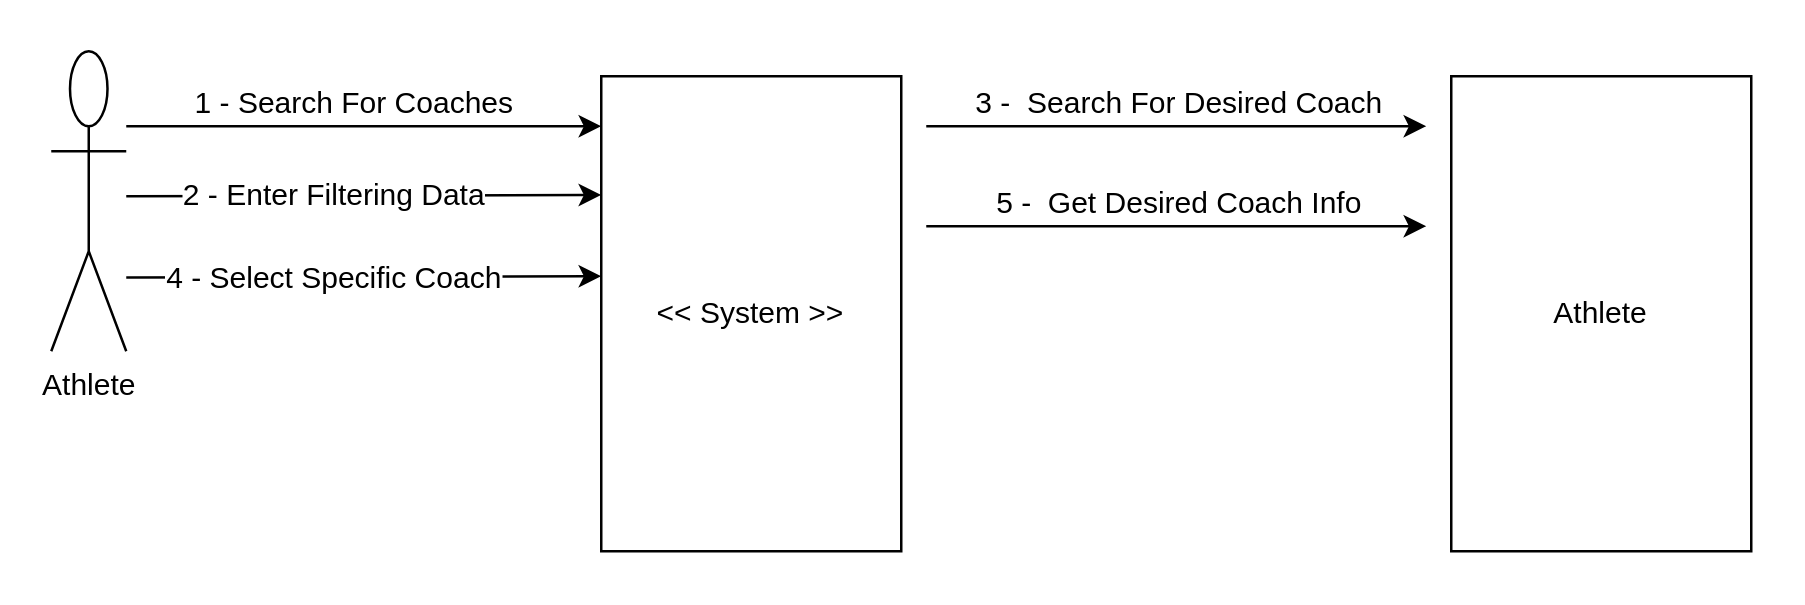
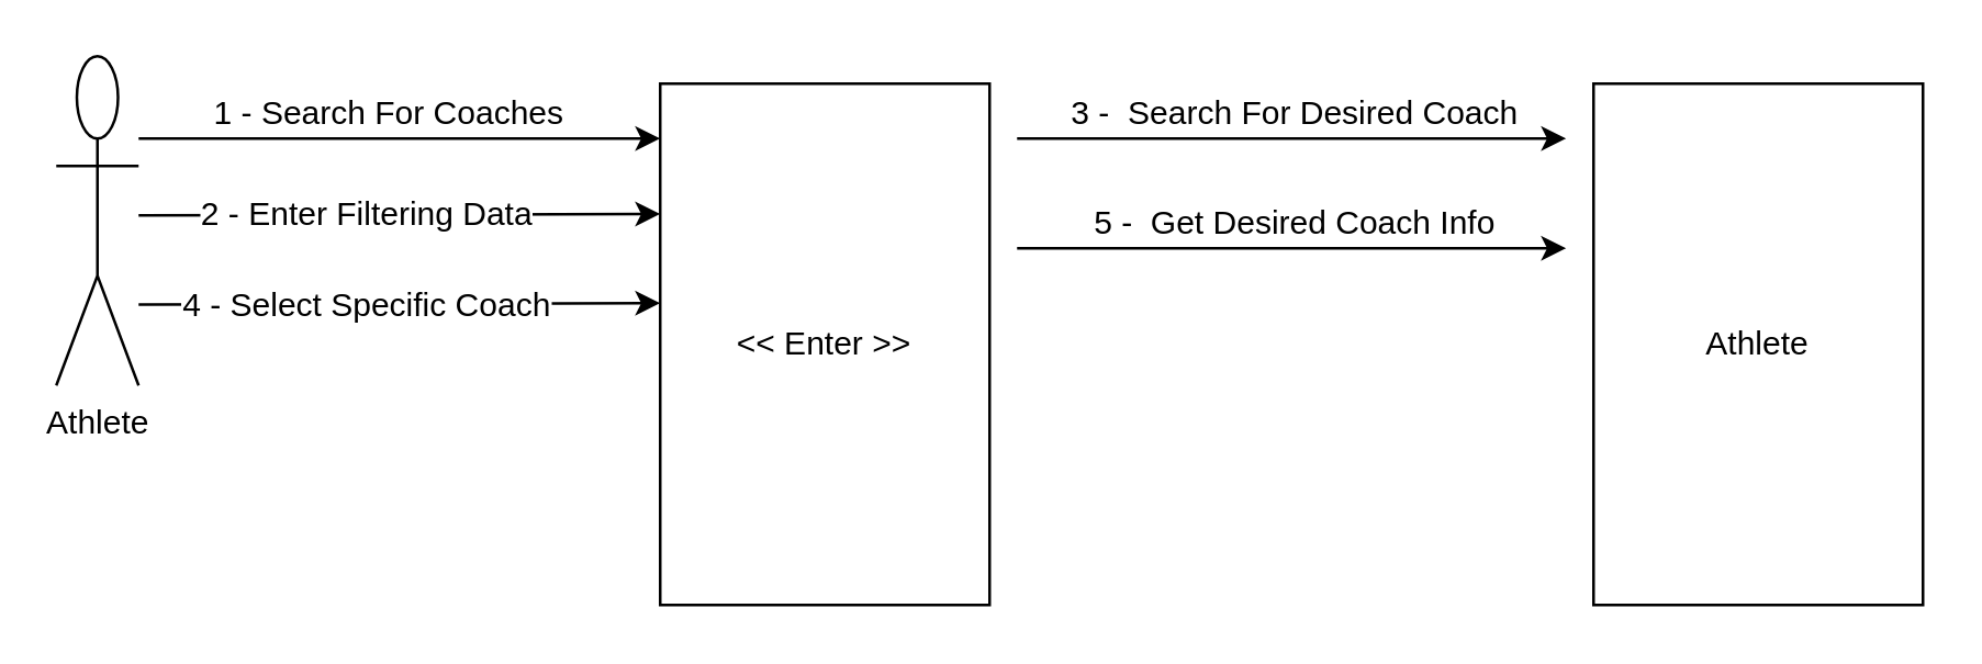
  <mxCell id="0" />
  <mxCell id="1" parent="0" />
  <mxCell id="2" style="edgeStyle=orthogonalEdgeStyle;rounded=0;orthogonalLoop=1;jettySize=auto;html=1;" parent="1" source="4" edge="1"><mxGeometry relative="1" as="geometry"><mxPoint x="240" y="50" as="targetPoint" /><Array as="points"><mxPoint x="130" y="50" /><mxPoint x="130" y="50" /></Array></mxGeometry></mxCell>
  <mxCell id="3" value="1 - Search For Coaches" style="text;html=1;align=center;verticalAlign=middle;resizable=0;points=[];;labelBackgroundColor=#ffffff;" parent="2" vertex="1" connectable="0"><mxGeometry x="0.124" relative="1" as="geometry"><mxPoint x="-17" y="-10" as="offset" /></mxGeometry></mxCell>
  <mxCell id="4" value="Athlete" style="shape=umlActor;verticalLabelPosition=bottom;labelBackgroundColor=#ffffff;verticalAlign=top;html=1;outlineConnect=0;" parent="1" vertex="1"><mxGeometry x="20" y="20" width="30" height="120" as="geometry" /></mxCell>
  <mxCell id="5" style="edgeStyle=orthogonalEdgeStyle;rounded=0;orthogonalLoop=1;jettySize=auto;html=1;" parent="1" edge="1"><mxGeometry relative="1" as="geometry"><mxPoint x="570" y="50" as="targetPoint" /><mxPoint x="370" y="50" as="sourcePoint" /><Array as="points"><mxPoint x="460" y="50" /><mxPoint x="460" y="50" /></Array></mxGeometry></mxCell>
  <mxCell id="6" value="3 -&amp;nbsp; Search For Desired Coach" style="text;html=1;align=center;verticalAlign=middle;resizable=0;points=[];;labelBackgroundColor=#ffffff;" parent="5" vertex="1" connectable="0"><mxGeometry x="0.2" y="6" relative="1" as="geometry"><mxPoint x="-20" y="-4" as="offset" /></mxGeometry></mxCell>
- <mxCell id="7" value="&amp;lt;&amp;lt; System &amp;gt;&amp;gt;" style="rounded=0;whiteSpace=wrap;html=1;" parent="1" vertex="1"><mxGeometry x="240" y="30" width="120" height="190" as="geometry" /></mxCell>
+ <mxCell id="7" value="&amp;lt;&amp;lt; Enter &amp;gt;&amp;gt;" style="rounded=0;whiteSpace=wrap;html=1;" parent="1" vertex="1"><mxGeometry x="240" y="30" width="120" height="190" as="geometry" /></mxCell>
  <mxCell id="8" value="Athlete" style="rounded=0;whiteSpace=wrap;html=1;" parent="1" vertex="1"><mxGeometry x="580" y="30" width="120" height="190" as="geometry" /></mxCell>
  <mxCell id="9" value="" style="endArrow=classic;html=1;entryX=0;entryY=0.25;entryDx=0;entryDy=0;" parent="1" target="7" edge="1"><mxGeometry width="50" height="50" relative="1" as="geometry"><mxPoint x="50" y="78" as="sourcePoint" /><mxPoint x="100" y="70" as="targetPoint" /></mxGeometry></mxCell>
  <mxCell id="10" value="2 - Enter Filtering Data" style="text;html=1;align=center;verticalAlign=middle;resizable=0;points=[];;labelBackgroundColor=#ffffff;" parent="9" vertex="1" connectable="0"><mxGeometry x="-0.128" relative="1" as="geometry"><mxPoint as="offset" /></mxGeometry></mxCell>
  <mxCell id="11" style="edgeStyle=orthogonalEdgeStyle;rounded=0;orthogonalLoop=1;jettySize=auto;html=1;" parent="1" edge="1"><mxGeometry relative="1" as="geometry"><mxPoint x="570" y="90" as="targetPoint" /><mxPoint x="370" y="90" as="sourcePoint" /><Array as="points"><mxPoint x="460" y="90" /><mxPoint x="460" y="90" /></Array></mxGeometry></mxCell>
  <mxCell id="12" value="5 -&amp;nbsp; Get Desired Coach Info" style="text;html=1;align=center;verticalAlign=middle;resizable=0;points=[];;labelBackgroundColor=#ffffff;" parent="11" vertex="1" connectable="0"><mxGeometry x="0.2" y="6" relative="1" as="geometry"><mxPoint x="-20" y="-4" as="offset" /></mxGeometry></mxCell>
  <mxCell id="13" value="" style="endArrow=classic;html=1;entryX=0;entryY=0.25;entryDx=0;entryDy=0;" parent="1" edge="1"><mxGeometry width="50" height="50" relative="1" as="geometry"><mxPoint x="50" y="110.5" as="sourcePoint" /><mxPoint x="240" y="110" as="targetPoint" /></mxGeometry></mxCell>
  <mxCell id="14" value="4 - Select Specific Coach" style="text;html=1;align=center;verticalAlign=middle;resizable=0;points=[];;labelBackgroundColor=#ffffff;" parent="13" vertex="1" connectable="0"><mxGeometry x="-0.128" relative="1" as="geometry"><mxPoint as="offset" /></mxGeometry></mxCell>
